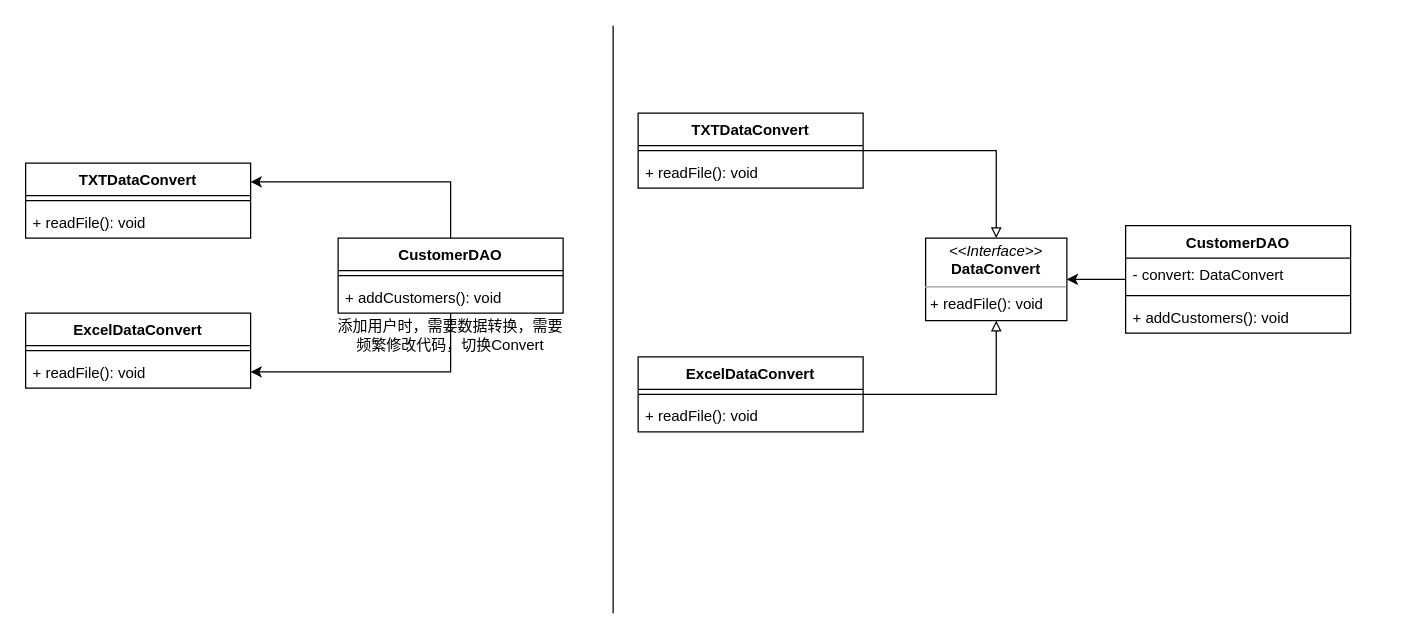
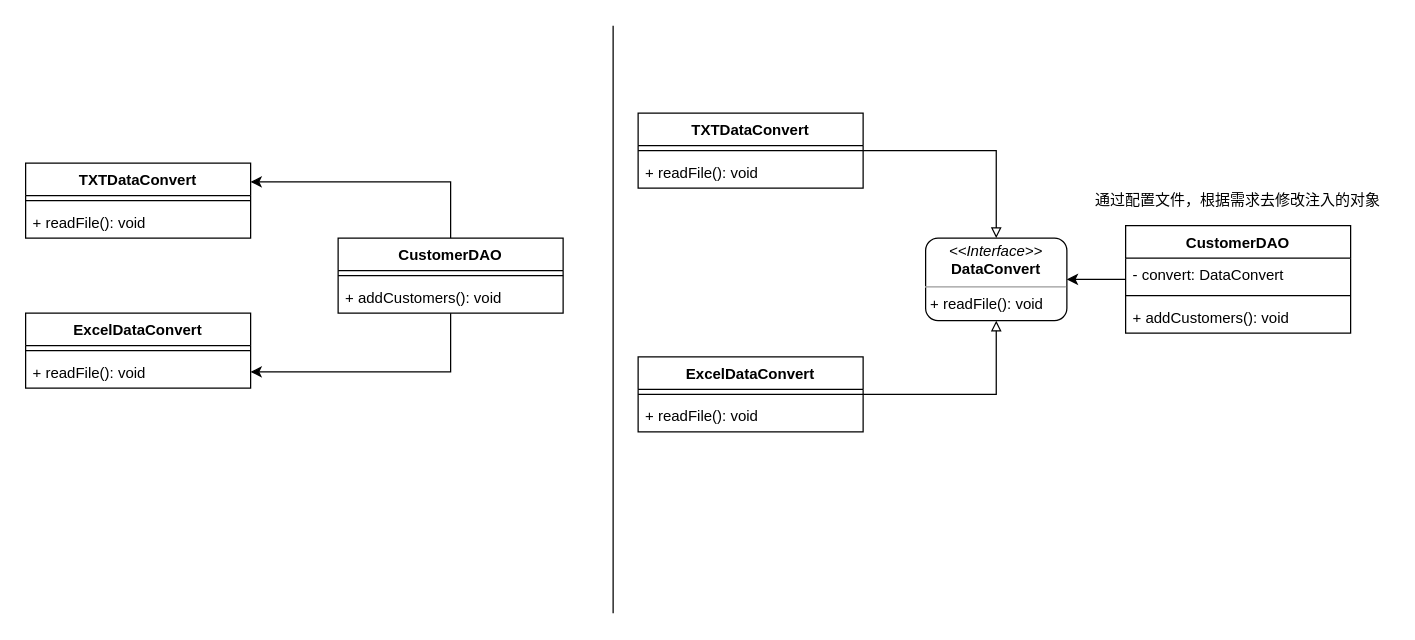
  <mxCell id="0" />
  <mxCell id="1" parent="0" />
  <mxCell id="2" value="TXTDataConvert" style="swimlane;fontStyle=1;align=center;verticalAlign=top;childLayout=stackLayout;horizontal=1;startSize=26;horizontalStack=0;resizeParent=1;resizeParentMax=0;resizeLast=0;collapsible=1;marginBottom=0;" parent="1" vertex="1"><mxGeometry x="20" y="130" width="180" height="60" as="geometry" /></mxCell>
  <mxCell id="3" value="" style="line;strokeWidth=1;fillColor=none;align=left;verticalAlign=middle;spacingTop=-1;spacingLeft=3;spacingRight=3;rotatable=0;labelPosition=right;points=[];portConstraint=eastwest;" parent="2" vertex="1"><mxGeometry y="26" width="180" height="8" as="geometry" /></mxCell>
  <mxCell id="4" value="+ readFile(): void" style="text;strokeColor=none;fillColor=none;align=left;verticalAlign=top;spacingLeft=4;spacingRight=4;overflow=hidden;rotatable=0;points=[[0,0.5],[1,0.5]];portConstraint=eastwest;" parent="2" vertex="1"><mxGeometry y="34" width="180" height="26" as="geometry" /></mxCell>
  <mxCell id="5" value="ExcelDataConvert" style="swimlane;fontStyle=1;align=center;verticalAlign=top;childLayout=stackLayout;horizontal=1;startSize=26;horizontalStack=0;resizeParent=1;resizeParentMax=0;resizeLast=0;collapsible=1;marginBottom=0;" parent="1" vertex="1"><mxGeometry x="20" y="250" width="180" height="60" as="geometry" /></mxCell>
  <mxCell id="6" value="" style="line;strokeWidth=1;fillColor=none;align=left;verticalAlign=middle;spacingTop=-1;spacingLeft=3;spacingRight=3;rotatable=0;labelPosition=right;points=[];portConstraint=eastwest;" parent="5" vertex="1"><mxGeometry y="26" width="180" height="8" as="geometry" /></mxCell>
  <mxCell id="7" value="+ readFile(): void" style="text;strokeColor=none;fillColor=none;align=left;verticalAlign=top;spacingLeft=4;spacingRight=4;overflow=hidden;rotatable=0;points=[[0,0.5],[1,0.5]];portConstraint=eastwest;" parent="5" vertex="1"><mxGeometry y="34" width="180" height="26" as="geometry" /></mxCell>
  <mxCell id="8" style="edgeStyle=orthogonalEdgeStyle;rounded=0;orthogonalLoop=1;jettySize=auto;html=1;exitX=0.5;exitY=0;exitDx=0;exitDy=0;entryX=1;entryY=0.25;entryDx=0;entryDy=0;" parent="1" source="10" target="2" edge="1"><mxGeometry relative="1" as="geometry" /></mxCell>
  <mxCell id="9" style="edgeStyle=orthogonalEdgeStyle;rounded=0;orthogonalLoop=1;jettySize=auto;html=1;exitX=0.5;exitY=1;exitDx=0;exitDy=0;entryX=1;entryY=0.5;entryDx=0;entryDy=0;" parent="1" source="10" target="7" edge="1"><mxGeometry relative="1" as="geometry" /></mxCell>
  <mxCell id="10" value="CustomerDAO" style="swimlane;fontStyle=1;align=center;verticalAlign=top;childLayout=stackLayout;horizontal=1;startSize=26;horizontalStack=0;resizeParent=1;resizeParentMax=0;resizeLast=0;collapsible=1;marginBottom=0;" parent="1" vertex="1"><mxGeometry x="270" y="190" width="180" height="60" as="geometry" /></mxCell>
  <mxCell id="11" value="" style="line;strokeWidth=1;fillColor=none;align=left;verticalAlign=middle;spacingTop=-1;spacingLeft=3;spacingRight=3;rotatable=0;labelPosition=right;points=[];portConstraint=eastwest;" parent="10" vertex="1"><mxGeometry y="26" width="180" height="8" as="geometry" /></mxCell>
  <mxCell id="12" value="+ addCustomers(): void " style="text;strokeColor=none;fillColor=none;align=left;verticalAlign=top;spacingLeft=4;spacingRight=4;overflow=hidden;rotatable=0;points=[[0,0.5],[1,0.5]];portConstraint=eastwest;" parent="10" vertex="1"><mxGeometry y="34" width="180" height="26" as="geometry" /></mxCell>
- <mxCell id="13" value="添加用户时，需要数据转换，需要频繁修改代码，切换Convert" style="text;html=1;strokeColor=none;fillColor=none;align=center;verticalAlign=middle;whiteSpace=wrap;rounded=0;" parent="1" vertex="1"><mxGeometry x="265" y="250" width="190" height="35" as="geometry" /></mxCell>
  <mxCell id="14" style="edgeStyle=orthogonalEdgeStyle;rounded=0;orthogonalLoop=1;jettySize=auto;html=1;exitX=0;exitY=0.5;exitDx=0;exitDy=0;" parent="1" source="15" target="19" edge="1"><mxGeometry relative="1" as="geometry" /></mxCell>
  <mxCell id="15" value="CustomerDAO" style="swimlane;fontStyle=1;align=center;verticalAlign=top;childLayout=stackLayout;horizontal=1;startSize=26;horizontalStack=0;resizeParent=1;resizeParentMax=0;resizeLast=0;collapsible=1;marginBottom=0;" parent="1" vertex="1"><mxGeometry x="900" y="180" width="180" height="86" as="geometry" /></mxCell>
  <mxCell id="16" value="- convert: DataConvert" style="text;strokeColor=none;fillColor=none;align=left;verticalAlign=top;spacingLeft=4;spacingRight=4;overflow=hidden;rotatable=0;points=[[0,0.5],[1,0.5]];portConstraint=eastwest;" parent="15" vertex="1"><mxGeometry y="26" width="180" height="26" as="geometry" /></mxCell>
  <mxCell id="17" value="" style="line;strokeWidth=1;fillColor=none;align=left;verticalAlign=middle;spacingTop=-1;spacingLeft=3;spacingRight=3;rotatable=0;labelPosition=right;points=[];portConstraint=eastwest;" parent="15" vertex="1"><mxGeometry y="52" width="180" height="8" as="geometry" /></mxCell>
  <mxCell id="18" value="+ addCustomers(): void " style="text;strokeColor=none;fillColor=none;align=left;verticalAlign=top;spacingLeft=4;spacingRight=4;overflow=hidden;rotatable=0;points=[[0,0.5],[1,0.5]];portConstraint=eastwest;" parent="15" vertex="1"><mxGeometry y="60" width="180" height="26" as="geometry" /></mxCell>
- <mxCell id="19" value="&lt;p style=&quot;margin: 0px ; margin-top: 4px ; text-align: center&quot;&gt;&lt;i&gt;&amp;lt;&amp;lt;Interface&amp;gt;&amp;gt;&lt;/i&gt;&lt;br&gt;&lt;b&gt;DataConvert&lt;/b&gt;&lt;/p&gt;&lt;hr size=&quot;1&quot;&gt;&lt;p style=&quot;margin: 0px ; margin-left: 4px&quot;&gt;&lt;/p&gt;&lt;p style=&quot;margin: 0px ; margin-left: 4px&quot;&gt;+ readFile(): void&lt;br&gt;&lt;/p&gt;" style="verticalAlign=top;align=left;overflow=fill;fontSize=12;fontFamily=Helvetica;html=1;" parent="1" vertex="1"><mxGeometry x="740" y="190" width="113" height="66" as="geometry" /></mxCell>
+ <mxCell id="19" value="&lt;p style=&quot;margin: 0px ; margin-top: 4px ; text-align: center&quot;&gt;&lt;i&gt;&amp;lt;&amp;lt;Interface&amp;gt;&amp;gt;&lt;/i&gt;&lt;br&gt;&lt;b&gt;DataConvert&lt;/b&gt;&lt;/p&gt;&lt;hr size=&quot;1&quot;&gt;&lt;p style=&quot;margin: 0px ; margin-left: 4px&quot;&gt;&lt;/p&gt;&lt;p style=&quot;margin: 0px ; margin-left: 4px&quot;&gt;+ readFile(): void&lt;br&gt;&lt;/p&gt;" style="verticalAlign=top;align=left;overflow=fill;fontSize=12;fontFamily=Helvetica;html=1;rounded=1;" parent="1" vertex="1"><mxGeometry x="740" y="190" width="113" height="66" as="geometry" /></mxCell>
  <mxCell id="20" style="edgeStyle=orthogonalEdgeStyle;rounded=0;orthogonalLoop=1;jettySize=auto;html=1;exitX=1;exitY=0.5;exitDx=0;exitDy=0;entryX=0.5;entryY=0;entryDx=0;entryDy=0;endArrow=block;endFill=0;" parent="1" source="21" target="19" edge="1"><mxGeometry relative="1" as="geometry" /></mxCell>
  <mxCell id="21" value="TXTDataConvert" style="swimlane;fontStyle=1;align=center;verticalAlign=top;childLayout=stackLayout;horizontal=1;startSize=26;horizontalStack=0;resizeParent=1;resizeParentMax=0;resizeLast=0;collapsible=1;marginBottom=0;" parent="1" vertex="1"><mxGeometry x="510" y="90" width="180" height="60" as="geometry" /></mxCell>
  <mxCell id="22" value="" style="line;strokeWidth=1;fillColor=none;align=left;verticalAlign=middle;spacingTop=-1;spacingLeft=3;spacingRight=3;rotatable=0;labelPosition=right;points=[];portConstraint=eastwest;" parent="21" vertex="1"><mxGeometry y="26" width="180" height="8" as="geometry" /></mxCell>
  <mxCell id="23" value="+ readFile(): void" style="text;strokeColor=none;fillColor=none;align=left;verticalAlign=top;spacingLeft=4;spacingRight=4;overflow=hidden;rotatable=0;points=[[0,0.5],[1,0.5]];portConstraint=eastwest;" parent="21" vertex="1"><mxGeometry y="34" width="180" height="26" as="geometry" /></mxCell>
  <mxCell id="24" style="edgeStyle=orthogonalEdgeStyle;rounded=0;orthogonalLoop=1;jettySize=auto;html=1;exitX=1;exitY=0.5;exitDx=0;exitDy=0;endArrow=block;endFill=0;" parent="1" source="25" target="19" edge="1"><mxGeometry relative="1" as="geometry" /></mxCell>
  <mxCell id="25" value="ExcelDataConvert" style="swimlane;fontStyle=1;align=center;verticalAlign=top;childLayout=stackLayout;horizontal=1;startSize=26;horizontalStack=0;resizeParent=1;resizeParentMax=0;resizeLast=0;collapsible=1;marginBottom=0;" parent="1" vertex="1"><mxGeometry x="510" y="285" width="180" height="60" as="geometry" /></mxCell>
  <mxCell id="26" value="" style="line;strokeWidth=1;fillColor=none;align=left;verticalAlign=middle;spacingTop=-1;spacingLeft=3;spacingRight=3;rotatable=0;labelPosition=right;points=[];portConstraint=eastwest;" parent="25" vertex="1"><mxGeometry y="26" width="180" height="8" as="geometry" /></mxCell>
  <mxCell id="27" value="+ readFile(): void" style="text;strokeColor=none;fillColor=none;align=left;verticalAlign=top;spacingLeft=4;spacingRight=4;overflow=hidden;rotatable=0;points=[[0,0.5],[1,0.5]];portConstraint=eastwest;" parent="25" vertex="1"><mxGeometry y="34" width="180" height="26" as="geometry" /></mxCell>
+ <mxCell id="28" value="通过配置文件，根据需求去修改注入的对象" style="text;html=1;strokeColor=none;fillColor=none;align=center;verticalAlign=middle;whiteSpace=wrap;rounded=0;" parent="1" vertex="1"><mxGeometry x="870" y="150" width="240" height="20" as="geometry" /></mxCell>
  <mxCell id="29" value="" style="endArrow=none;html=1;" edge="1" parent="1"><mxGeometry width="50" height="50" relative="1" as="geometry"><mxPoint x="490" y="490" as="sourcePoint" /><mxPoint x="490" y="20" as="targetPoint" /></mxGeometry></mxCell>
